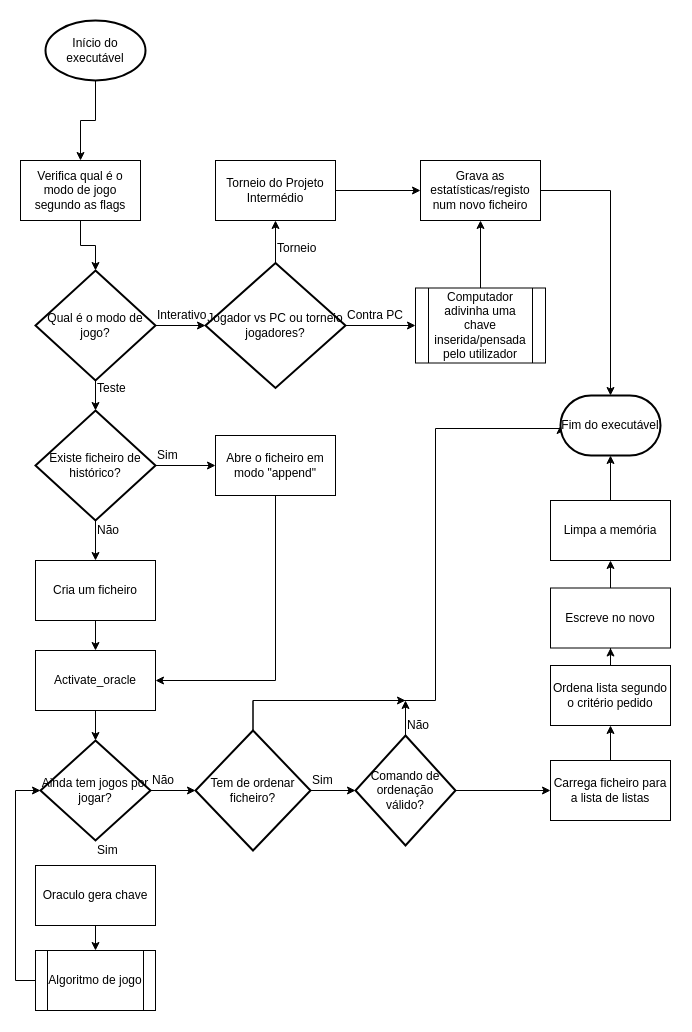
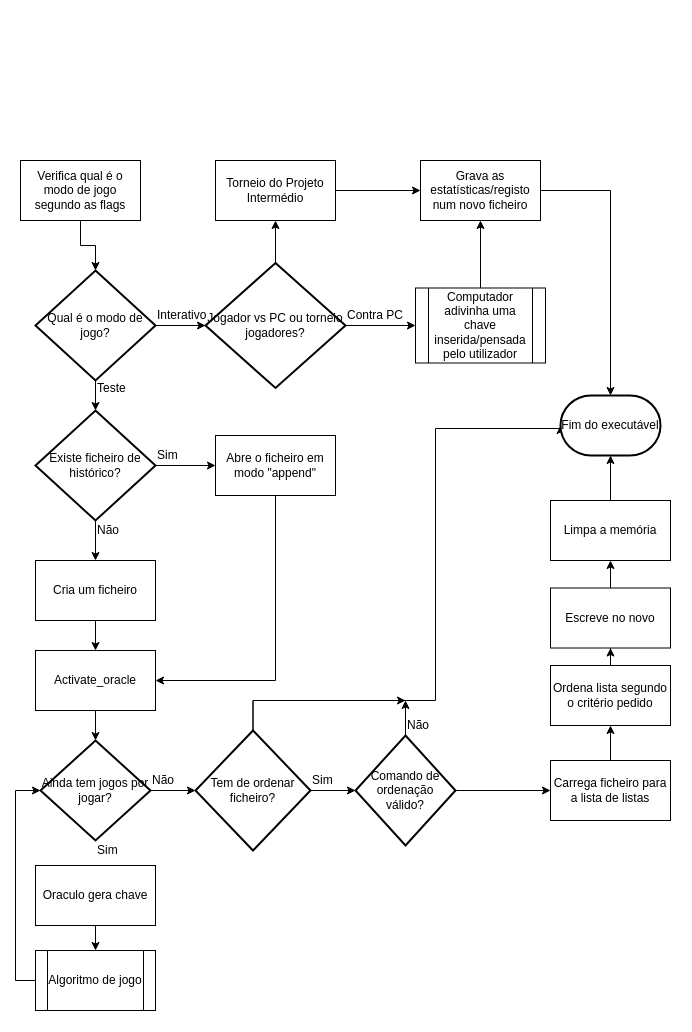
  <mxCell id="0" />
  <mxCell id="1" parent="0" />
- <mxCell id="2" value="" style="edgeStyle=orthogonalEdgeStyle;rounded=0;orthogonalLoop=1;jettySize=auto;html=1;" edge="1" parent="1" source="3" target="5"><mxGeometry relative="1" as="geometry" /></mxCell>
- <mxCell id="3" value="Início do executável" style="strokeWidth=2;html=1;shape=mxgraph.flowchart.start_1;whiteSpace=wrap;" vertex="1" parent="1"><mxGeometry x="45" y="20" width="100" height="60" as="geometry" /></mxCell>
  <mxCell id="4" value="" style="edgeStyle=orthogonalEdgeStyle;rounded=0;orthogonalLoop=1;jettySize=auto;html=1;" edge="1" parent="1" source="5" target="8"><mxGeometry relative="1" as="geometry" /></mxCell>
  <mxCell id="5" value="Verifica qual é o modo de jogo segundo as flags" style="rounded=0;whiteSpace=wrap;html=1;" vertex="1" parent="1"><mxGeometry x="20" y="160" width="120" height="60" as="geometry" /></mxCell>
  <mxCell id="6" value="" style="edgeStyle=orthogonalEdgeStyle;rounded=0;orthogonalLoop=1;jettySize=auto;html=1;" edge="1" parent="1" source="8" target="11"><mxGeometry relative="1" as="geometry" /></mxCell>
  <mxCell id="7" value="" style="edgeStyle=orthogonalEdgeStyle;rounded=0;orthogonalLoop=1;jettySize=auto;html=1;" edge="1" parent="1" source="8" target="34"><mxGeometry relative="1" as="geometry" /></mxCell>
  <mxCell id="8" value="Qual é o modo de jogo?" style="strokeWidth=2;html=1;shape=mxgraph.flowchart.decision;whiteSpace=wrap;" vertex="1" parent="1"><mxGeometry x="35" y="270" width="120" height="110" as="geometry" /></mxCell>
  <mxCell id="9" value="" style="edgeStyle=orthogonalEdgeStyle;rounded=0;orthogonalLoop=1;jettySize=auto;html=1;" edge="1" parent="1" source="11" target="13"><mxGeometry relative="1" as="geometry" /></mxCell>
  <mxCell id="10" value="" style="edgeStyle=orthogonalEdgeStyle;rounded=0;orthogonalLoop=1;jettySize=auto;html=1;" edge="1" parent="1" source="11" target="17"><mxGeometry relative="1" as="geometry" /></mxCell>
  <mxCell id="11" value="Jogador vs PC ou torneio jogadores?" style="strokeWidth=2;html=1;shape=mxgraph.flowchart.decision;whiteSpace=wrap;" vertex="1" parent="1"><mxGeometry x="205" y="262.5" width="140" height="125" as="geometry" /></mxCell>
  <mxCell id="12" value="" style="edgeStyle=orthogonalEdgeStyle;rounded=0;orthogonalLoop=1;jettySize=auto;html=1;" edge="1" parent="1" source="13" target="15"><mxGeometry relative="1" as="geometry" /></mxCell>
  <mxCell id="13" value="Torneio do Projeto Intermédio" style="rounded=0;whiteSpace=wrap;html=1;" vertex="1" parent="1"><mxGeometry x="215" y="160" width="120" height="60" as="geometry" /></mxCell>
  <mxCell id="14" style="edgeStyle=orthogonalEdgeStyle;rounded=0;orthogonalLoop=1;jettySize=auto;html=1;exitX=1;exitY=0.5;exitDx=0;exitDy=0;entryX=0.5;entryY=0;entryDx=0;entryDy=0;entryPerimeter=0;" edge="1" parent="1" source="15" target="57"><mxGeometry relative="1" as="geometry" /></mxCell>
  <mxCell id="15" value="Grava as estatísticas/registo num novo ficheiro" style="rounded=0;whiteSpace=wrap;html=1;" vertex="1" parent="1"><mxGeometry x="420" y="160" width="120" height="60" as="geometry" /></mxCell>
  <mxCell id="16" value="" style="edgeStyle=orthogonalEdgeStyle;rounded=0;orthogonalLoop=1;jettySize=auto;html=1;" edge="1" parent="1" source="17" target="15"><mxGeometry relative="1" as="geometry" /></mxCell>
  <mxCell id="17" value="Computador adivinha uma chave inserida/pensada pelo utilizador" style="shape=process;whiteSpace=wrap;html=1;backgroundOutline=1;" vertex="1" parent="1"><mxGeometry x="415" y="287.5" width="130" height="75" as="geometry" /></mxCell>
- <mxCell id="18" value="Torneio" style="text;html=1;resizable=0;points=[];autosize=1;align=left;verticalAlign=top;spacingTop=-4;" vertex="1" parent="1"><mxGeometry x="275" y="238" width="50" height="20" as="geometry" /></mxCell>
  <mxCell id="19" value="Contra PC" style="text;html=1;resizable=0;points=[];autosize=1;align=left;verticalAlign=top;spacingTop=-4;" vertex="1" parent="1"><mxGeometry x="345" y="305" width="70" height="20" as="geometry" /></mxCell>
  <mxCell id="20" value="Interativo" style="text;html=1;resizable=0;points=[];autosize=1;align=left;verticalAlign=top;spacingTop=-4;" vertex="1" parent="1"><mxGeometry x="155" y="305" width="60" height="20" as="geometry" /></mxCell>
  <mxCell id="21" value="Teste" style="text;html=1;resizable=0;points=[];autosize=1;align=left;verticalAlign=top;spacingTop=-4;" vertex="1" parent="1"><mxGeometry x="95" y="377.5" width="40" height="20" as="geometry" /></mxCell>
  <mxCell id="22" value="" style="edgeStyle=orthogonalEdgeStyle;rounded=0;orthogonalLoop=1;jettySize=auto;html=1;" edge="1" parent="1" source="23" target="25"><mxGeometry relative="1" as="geometry" /></mxCell>
  <mxCell id="23" value="Activate_oracle" style="rounded=0;whiteSpace=wrap;html=1;" vertex="1" parent="1"><mxGeometry x="35" y="650" width="120" height="60" as="geometry" /></mxCell>
  <mxCell id="24" value="" style="edgeStyle=orthogonalEdgeStyle;rounded=0;orthogonalLoop=1;jettySize=auto;html=1;" edge="1" parent="1" source="25" target="40"><mxGeometry relative="1" as="geometry" /></mxCell>
  <mxCell id="25" value="Ainda tem jogos por jogar?" style="strokeWidth=2;html=1;shape=mxgraph.flowchart.decision;whiteSpace=wrap;" vertex="1" parent="1"><mxGeometry x="40" y="740" width="110" height="100" as="geometry" /></mxCell>
  <mxCell id="26" value="" style="edgeStyle=orthogonalEdgeStyle;rounded=0;orthogonalLoop=1;jettySize=auto;html=1;" edge="1" parent="1" source="27" target="29"><mxGeometry relative="1" as="geometry" /></mxCell>
  <mxCell id="27" value="Oraculo gera chave" style="rounded=0;whiteSpace=wrap;html=1;" vertex="1" parent="1"><mxGeometry x="35" y="865" width="120" height="60" as="geometry" /></mxCell>
  <mxCell id="28" style="edgeStyle=orthogonalEdgeStyle;rounded=0;orthogonalLoop=1;jettySize=auto;html=1;exitX=0;exitY=0.5;exitDx=0;exitDy=0;entryX=0;entryY=0.5;entryDx=0;entryDy=0;entryPerimeter=0;" edge="1" parent="1" source="29" target="25"><mxGeometry relative="1" as="geometry" /></mxCell>
  <mxCell id="29" value="Algoritmo de jogo" style="shape=process;whiteSpace=wrap;html=1;backgroundOutline=1;" vertex="1" parent="1"><mxGeometry x="35" y="950" width="120" height="60" as="geometry" /></mxCell>
  <mxCell id="30" value="" style="edgeStyle=orthogonalEdgeStyle;rounded=0;orthogonalLoop=1;jettySize=auto;html=1;" edge="1" parent="1" source="31" target="23"><mxGeometry relative="1" as="geometry" /></mxCell>
  <mxCell id="31" value="Cria um ficheiro" style="rounded=0;whiteSpace=wrap;html=1;" vertex="1" parent="1"><mxGeometry x="35" y="560" width="120" height="60" as="geometry" /></mxCell>
  <mxCell id="32" value="" style="edgeStyle=orthogonalEdgeStyle;rounded=0;orthogonalLoop=1;jettySize=auto;html=1;" edge="1" parent="1" source="34" target="31"><mxGeometry relative="1" as="geometry" /></mxCell>
  <mxCell id="33" value="" style="edgeStyle=orthogonalEdgeStyle;rounded=0;orthogonalLoop=1;jettySize=auto;html=1;" edge="1" parent="1" source="34" target="36"><mxGeometry relative="1" as="geometry" /></mxCell>
  <mxCell id="34" value="Existe ficheiro de histórico?" style="strokeWidth=2;html=1;shape=mxgraph.flowchart.decision;whiteSpace=wrap;" vertex="1" parent="1"><mxGeometry x="35" y="410" width="120" height="110" as="geometry" /></mxCell>
  <mxCell id="35" style="edgeStyle=orthogonalEdgeStyle;rounded=0;orthogonalLoop=1;jettySize=auto;html=1;exitX=0.5;exitY=1;exitDx=0;exitDy=0;" edge="1" parent="1" source="36"><mxGeometry relative="1" as="geometry"><mxPoint x="155" y="680" as="targetPoint" /><Array as="points"><mxPoint x="275" y="680" /></Array></mxGeometry></mxCell>
  <mxCell id="36" value="Abre o ficheiro em modo &quot;append&quot;" style="rounded=0;whiteSpace=wrap;html=1;" vertex="1" parent="1"><mxGeometry x="215" y="435" width="120" height="60" as="geometry" /></mxCell>
  <mxCell id="37" value="" style="edgeStyle=orthogonalEdgeStyle;rounded=0;orthogonalLoop=1;jettySize=auto;html=1;" edge="1" parent="1" source="40" target="43"><mxGeometry relative="1" as="geometry" /></mxCell>
  <mxCell id="38" style="edgeStyle=orthogonalEdgeStyle;rounded=0;orthogonalLoop=1;jettySize=auto;html=1;exitX=0.5;exitY=0;exitDx=0;exitDy=0;exitPerimeter=0;" edge="1" parent="1" source="40"><mxGeometry relative="1" as="geometry"><mxPoint x="405" y="700" as="targetPoint" /><Array as="points"><mxPoint x="253" y="700" /><mxPoint x="375" y="700" /></Array></mxGeometry></mxCell>
  <mxCell id="39" style="edgeStyle=orthogonalEdgeStyle;rounded=0;orthogonalLoop=1;jettySize=auto;html=1;exitX=0.5;exitY=0;exitDx=0;exitDy=0;exitPerimeter=0;entryX=0;entryY=0.5;entryDx=0;entryDy=0;entryPerimeter=0;" edge="1" parent="1" source="40" target="57"><mxGeometry relative="1" as="geometry"><Array as="points"><mxPoint x="253" y="700" /><mxPoint x="435" y="700" /><mxPoint x="435" y="428" /><mxPoint x="560" y="428" /></Array></mxGeometry></mxCell>
  <mxCell id="40" value="Tem de ordenar ficheiro?" style="strokeWidth=2;html=1;shape=mxgraph.flowchart.decision;whiteSpace=wrap;" vertex="1" parent="1"><mxGeometry x="195" y="730" width="115" height="120" as="geometry" /></mxCell>
  <mxCell id="41" value="" style="edgeStyle=orthogonalEdgeStyle;rounded=0;orthogonalLoop=1;jettySize=auto;html=1;" edge="1" parent="1" source="43" target="54"><mxGeometry relative="1" as="geometry" /></mxCell>
  <mxCell id="42" style="edgeStyle=orthogonalEdgeStyle;rounded=0;orthogonalLoop=1;jettySize=auto;html=1;exitX=0.5;exitY=0;exitDx=0;exitDy=0;exitPerimeter=0;" edge="1" parent="1" source="43"><mxGeometry relative="1" as="geometry"><mxPoint x="405" y="700" as="targetPoint" /><Array as="points"><mxPoint x="405" y="700" /></Array></mxGeometry></mxCell>
  <mxCell id="43" value="Comando de ordenação válido?" style="strokeWidth=2;html=1;shape=mxgraph.flowchart.decision;whiteSpace=wrap;" vertex="1" parent="1"><mxGeometry x="355" y="735" width="100" height="110" as="geometry" /></mxCell>
  <mxCell id="44" value="Não" style="text;html=1;resizable=0;points=[];autosize=1;align=left;verticalAlign=top;spacingTop=-4;" vertex="1" parent="1"><mxGeometry x="150" y="770" width="40" height="20" as="geometry" /></mxCell>
  <mxCell id="45" value="Sim" style="text;html=1;resizable=0;points=[];autosize=1;align=left;verticalAlign=top;spacingTop=-4;" vertex="1" parent="1"><mxGeometry x="95" y="840" width="40" height="20" as="geometry" /></mxCell>
  <mxCell id="46" value="Não" style="text;html=1;resizable=0;points=[];autosize=1;align=left;verticalAlign=top;spacingTop=-4;" vertex="1" parent="1"><mxGeometry x="95" y="520" width="40" height="20" as="geometry" /></mxCell>
  <mxCell id="47" value="Sim" style="text;html=1;resizable=0;points=[];autosize=1;align=left;verticalAlign=top;spacingTop=-4;" vertex="1" parent="1"><mxGeometry x="155" y="445" width="40" height="20" as="geometry" /></mxCell>
  <mxCell id="48" value="Sim" style="text;html=1;resizable=0;points=[];autosize=1;align=left;verticalAlign=top;spacingTop=-4;" vertex="1" parent="1"><mxGeometry x="310" y="770" width="40" height="20" as="geometry" /></mxCell>
  <mxCell id="49" value="" style="edgeStyle=orthogonalEdgeStyle;rounded=0;orthogonalLoop=1;jettySize=auto;html=1;" edge="1" parent="1" source="50" target="52"><mxGeometry relative="1" as="geometry" /></mxCell>
  <mxCell id="50" value="Ordena lista segundo o critério pedido" style="rounded=0;whiteSpace=wrap;html=1;" vertex="1" parent="1"><mxGeometry x="550" y="665" width="120" height="60" as="geometry" /></mxCell>
  <mxCell id="51" value="" style="edgeStyle=orthogonalEdgeStyle;rounded=0;orthogonalLoop=1;jettySize=auto;html=1;" edge="1" parent="1" source="52" target="56"><mxGeometry relative="1" as="geometry" /></mxCell>
  <mxCell id="52" value="Escreve no novo" style="rounded=0;whiteSpace=wrap;html=1;" vertex="1" parent="1"><mxGeometry x="550" y="587.5" width="120" height="60" as="geometry" /></mxCell>
  <mxCell id="53" value="" style="edgeStyle=orthogonalEdgeStyle;rounded=0;orthogonalLoop=1;jettySize=auto;html=1;" edge="1" parent="1" source="54" target="50"><mxGeometry relative="1" as="geometry" /></mxCell>
  <mxCell id="54" value="Carrega ficheiro para a lista de listas" style="rounded=0;whiteSpace=wrap;html=1;" vertex="1" parent="1"><mxGeometry x="550" y="760" width="120" height="60" as="geometry" /></mxCell>
  <mxCell id="55" value="" style="edgeStyle=orthogonalEdgeStyle;rounded=0;orthogonalLoop=1;jettySize=auto;html=1;" edge="1" parent="1" source="56" target="57"><mxGeometry relative="1" as="geometry" /></mxCell>
  <mxCell id="56" value="Limpa a memória" style="rounded=0;whiteSpace=wrap;html=1;" vertex="1" parent="1"><mxGeometry x="550" y="500" width="120" height="60" as="geometry" /></mxCell>
  <mxCell id="57" value="Fim do executável" style="strokeWidth=2;html=1;shape=mxgraph.flowchart.terminator;whiteSpace=wrap;" vertex="1" parent="1"><mxGeometry x="560" y="395" width="100" height="60" as="geometry" /></mxCell>
  <mxCell id="58" value="Não" style="text;html=1;resizable=0;points=[];autosize=1;align=left;verticalAlign=top;spacingTop=-4;" vertex="1" parent="1"><mxGeometry x="405" y="715" width="40" height="20" as="geometry" /></mxCell>
